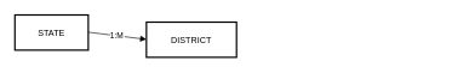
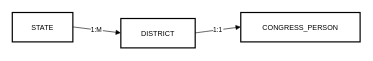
  <mxCell id="0" />
  <mxCell id="1" parent="0" />
  <mxCell id="2" value="STATE" style="whiteSpace=wrap;strokeWidth=2;" vertex="1" parent="1"><mxGeometry x="20" y="20" width="101" height="49" as="geometry" /></mxCell>
  <mxCell id="3" value="DISTRICT" style="whiteSpace=wrap;strokeWidth=2;" vertex="1" parent="1"><mxGeometry x="201" y="30" width="124" height="49" as="geometry" /></mxCell>
+ <mxCell id="4" value="CONGRESS_PERSON" style="whiteSpace=wrap;strokeWidth=2;" vertex="1" parent="1"><mxGeometry x="401" y="20" width="199" height="49" as="geometry" /></mxCell>
  <mxCell id="5" value="1:M" style="curved=1;startArrow=none;endArrow=block;exitX=1;exitY=0.49;entryX=0;entryY=0.49;" edge="1" parent="1" source="2" target="3"><mxGeometry relative="1" as="geometry"><Array as="points" /></mxGeometry></mxCell>
+ <mxCell id="6" value="1:1" style="curved=1;startArrow=none;endArrow=block;exitX=1;exitY=0.49;entryX=0;entryY=0.49;" edge="1" parent="1" source="3" target="4"><mxGeometry relative="1" as="geometry"><Array as="points" /></mxGeometry></mxCell>
